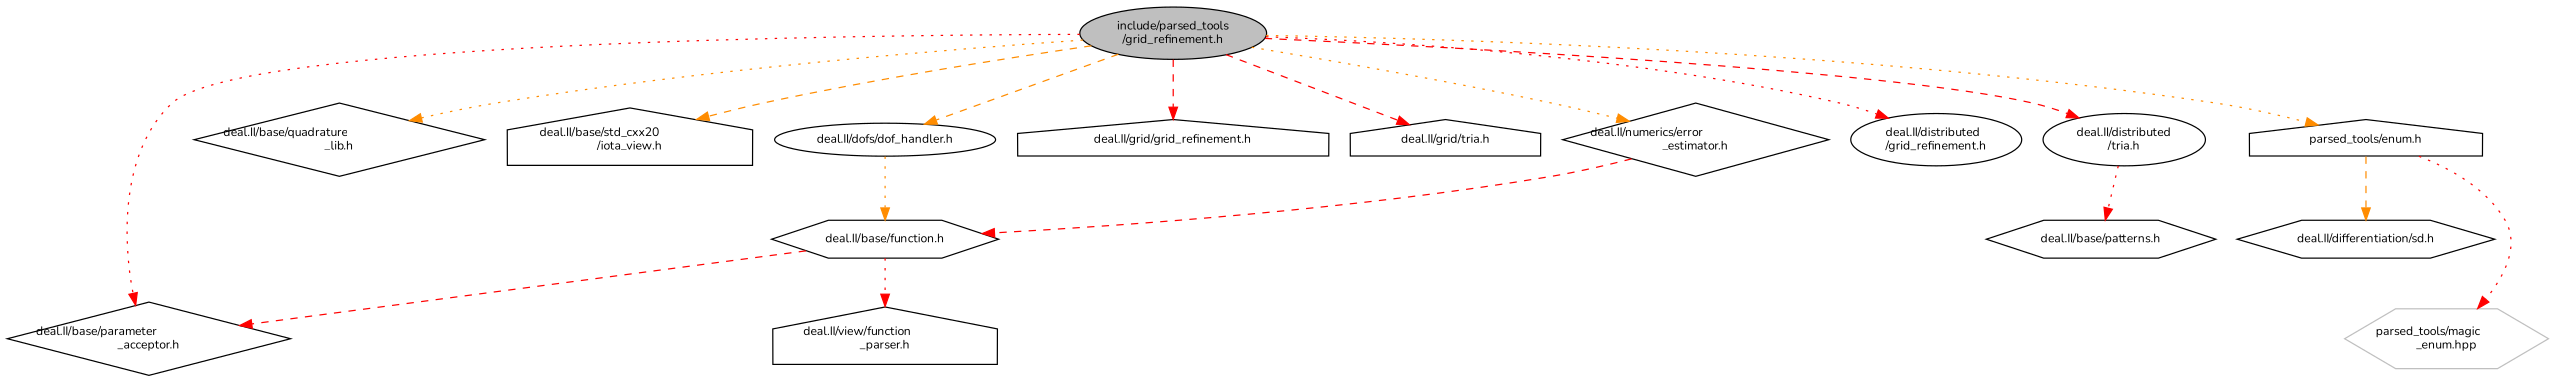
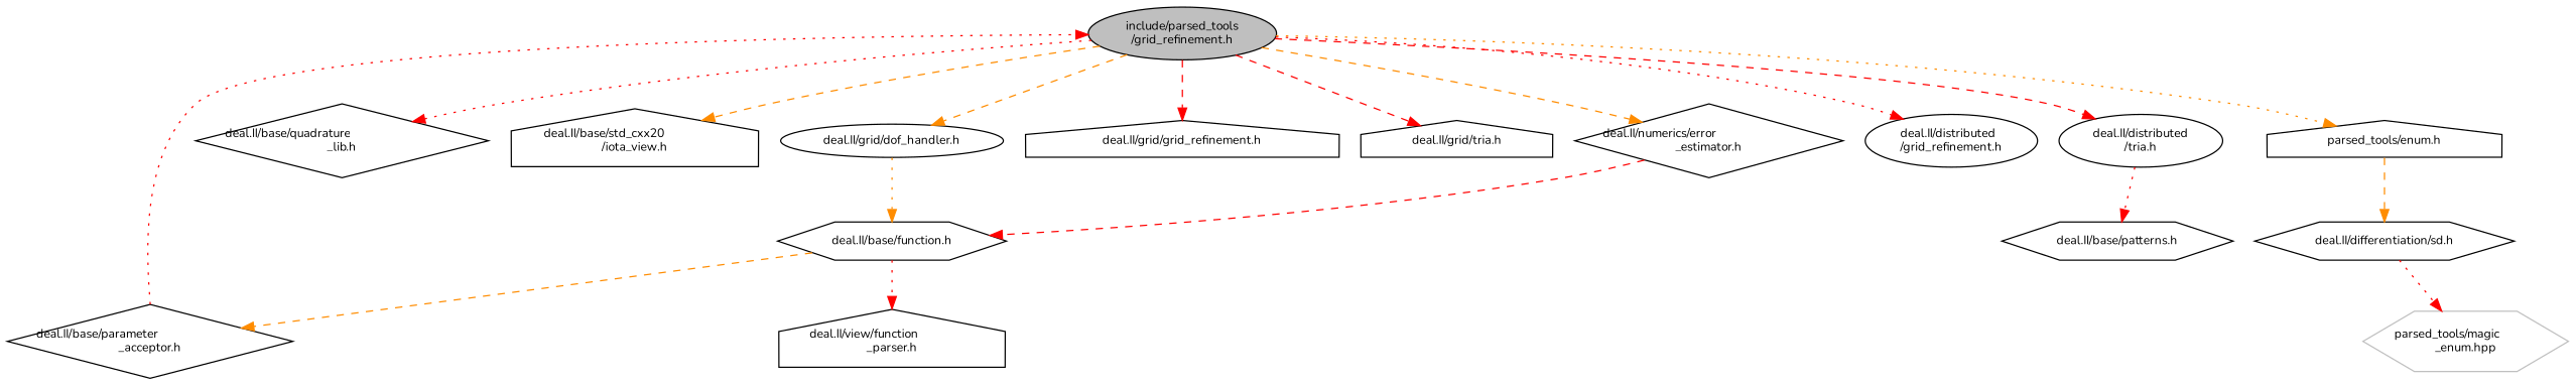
  digraph {
    fontname=Nunito
    node [color=black fontname=Nunito fontsize=10 shape=house]
    edge [color=red fontname=Nunito fontsize=10 labelfontname=Helvetica labelfontsize=10 style=dashed]
    n1 [fillcolor=grey75 fontcolor=black height=0.2 label="include/parsed_tools\l/grid_refinement.h" shape=ellipse style=filled width=0.4]
    n2 [height=0.2 label="deal.II/base/parameter\l_acceptor.h" shape=diamond width=0.4]
    n3 [height=0.2 label="deal.II/base/quadrature\l_lib.h" shape=diamond width=0.4]
    n4 [height=0.2 label="deal.II/base/std_cxx20\l/iota_view.h" width=0.4]
-   n5 [height=0.2 label="deal.II/dofs/dof_handler.h" shape=ellipse width=0.4]
+   n5 [height=0.2 label="deal.II/grid/dof_handler.h" shape=ellipse width=0.4]
    n6 [height=0.2 label="deal.II/grid/grid_refinement.h" width=0.4]
    n7 [height=0.2 label="deal.II/grid/tria.h" width=0.4]
    n8 [height=0.2 label="deal.II/numerics/error\l_estimator.h" shape=diamond width=0.4]
    n9 [height=0.2 label="deal.II/distributed\l/grid_refinement.h" shape=ellipse width=0.4]
    n10 [height=0.2 label="deal.II/distributed\l/tria.h" shape=ellipse width=0.4]
    n11 [height=0.2 label="parsed_tools/enum.h" width=0.4]
    n12 [height=0.2 label="deal.II/base/function.h" shape=hexagon width=0.4]
    n13 [height=0.2 label="deal.II/base/patterns.h" shape=hexagon width=0.4]
    n14 [height=0.2 label="deal.II/differentiation/sd.h" shape=hexagon width=0.4]
    n15 [color=grey75 height=0.2 label="parsed_tools/magic\l_enum.hpp" shape=hexagon width=0.4]
    n16 [height=0.2 label="deal.II/view/function\l_parser.h" width=0.4]
-   n1 -> n2 [style=dotted]
-   n1 -> n3 [color=darkorange style=dotted]
+   n2 -> n1 [style=dotted]
+   n1 -> n3 [style=dotted]
    n1 -> n4 [color=darkorange]
    n1 -> n5 [color=darkorange]
    n1 -> n6
    n1 -> n7
-   n1 -> n8 [color=darkorange style=dotted]
+   n1 -> n8 [color=darkorange]
    n1 -> n9 [style=dotted]
    n1 -> n10
    n1 -> n11 [color=darkorange style=dotted]
    n5 -> n12 [color=darkorange style=dotted]
    n8 -> n12
    n10 -> n13 [style=dotted]
    n11 -> n14 [color=darkorange]
-   n11 -> n15 [style=dotted]
-   n12 -> n2
+   n14 -> n15 [style=dotted]
+   n12 -> n2 [color=darkorange]
    n12 -> n16 [style=dotted]
  }
